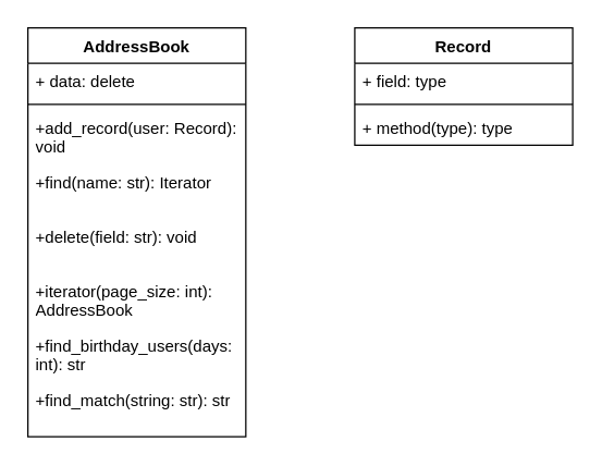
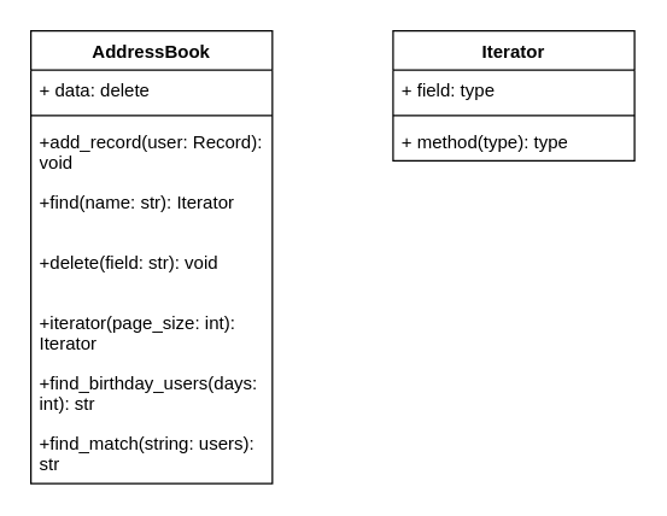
  <mxCell id="0" />
  <mxCell id="1" parent="0" />
  <mxCell id="2" value="AddressBook" style="swimlane;fontStyle=1;align=center;verticalAlign=top;childLayout=stackLayout;horizontal=1;startSize=26;horizontalStack=0;resizeParent=1;resizeParentMax=0;resizeLast=0;collapsible=1;marginBottom=0;whiteSpace=wrap;html=1;" parent="1" vertex="1"><mxGeometry x="20" y="20" width="160" height="300" as="geometry"><mxRectangle x="90" y="670" width="100" height="30" as="alternateBounds" /></mxGeometry></mxCell>
  <mxCell id="3" value="+ data: delete" style="text;strokeColor=none;fillColor=none;align=left;verticalAlign=top;spacingLeft=4;spacingRight=4;overflow=hidden;rotatable=0;points=[[0,0.5],[1,0.5]];portConstraint=eastwest;whiteSpace=wrap;html=1;" parent="2" vertex="1"><mxGeometry y="26" width="160" height="26" as="geometry" /></mxCell>
  <mxCell id="4" value="" style="line;strokeWidth=1;fillColor=none;align=left;verticalAlign=middle;spacingTop=-1;spacingLeft=3;spacingRight=3;rotatable=0;labelPosition=right;points=[];portConstraint=eastwest;strokeColor=inherit;" parent="2" vertex="1"><mxGeometry y="52" width="160" height="8" as="geometry" /></mxCell>
  <mxCell id="5" value="+add_record(user: Record): void" style="text;strokeColor=none;fillColor=none;align=left;verticalAlign=top;spacingLeft=4;spacingRight=4;overflow=hidden;rotatable=0;points=[[0,0.5],[1,0.5]];portConstraint=eastwest;whiteSpace=wrap;html=1;" parent="2" vertex="1"><mxGeometry y="60" width="160" height="40" as="geometry" /></mxCell>
  <mxCell id="6" value="+find(name: str): Iterator" style="text;strokeColor=none;fillColor=none;align=left;verticalAlign=top;spacingLeft=4;spacingRight=4;overflow=hidden;rotatable=0;points=[[0,0.5],[1,0.5]];portConstraint=eastwest;whiteSpace=wrap;html=1;" vertex="1" parent="2"><mxGeometry y="100" width="160" height="40" as="geometry" /></mxCell>
  <mxCell id="7" value="+delete(field: str): void" style="text;strokeColor=none;fillColor=none;align=left;verticalAlign=top;spacingLeft=4;spacingRight=4;overflow=hidden;rotatable=0;points=[[0,0.5],[1,0.5]];portConstraint=eastwest;whiteSpace=wrap;html=1;" vertex="1" parent="2"><mxGeometry y="140" width="160" height="40" as="geometry" /></mxCell>
- <mxCell id="8" value="+iterator(page_size: int): AddressBook" style="text;strokeColor=none;fillColor=none;align=left;verticalAlign=top;spacingLeft=4;spacingRight=4;overflow=hidden;rotatable=0;points=[[0,0.5],[1,0.5]];portConstraint=eastwest;whiteSpace=wrap;html=1;" vertex="1" parent="2"><mxGeometry y="180" width="160" height="40" as="geometry" /></mxCell>
+ <mxCell id="8" value="+iterator(page_size: int): Iterator" style="text;strokeColor=none;fillColor=none;align=left;verticalAlign=top;spacingLeft=4;spacingRight=4;overflow=hidden;rotatable=0;points=[[0,0.5],[1,0.5]];portConstraint=eastwest;whiteSpace=wrap;html=1;" vertex="1" parent="2"><mxGeometry y="180" width="160" height="40" as="geometry" /></mxCell>
  <mxCell id="9" value="+find_birthday_users(days: int): str" style="text;strokeColor=none;fillColor=none;align=left;verticalAlign=top;spacingLeft=4;spacingRight=4;overflow=hidden;rotatable=0;points=[[0,0.5],[1,0.5]];portConstraint=eastwest;whiteSpace=wrap;html=1;" vertex="1" parent="2"><mxGeometry y="220" width="160" height="40" as="geometry" /></mxCell>
- <mxCell id="10" value="+find_match(string: str): str" style="text;strokeColor=none;fillColor=none;align=left;verticalAlign=top;spacingLeft=4;spacingRight=4;overflow=hidden;rotatable=0;points=[[0,0.5],[1,0.5]];portConstraint=eastwest;whiteSpace=wrap;html=1;" vertex="1" parent="2"><mxGeometry y="260" width="160" height="40" as="geometry" /></mxCell>
- <mxCell id="11" value="Record" style="swimlane;fontStyle=1;align=center;verticalAlign=top;childLayout=stackLayout;horizontal=1;startSize=26;horizontalStack=0;resizeParent=1;resizeParentMax=0;resizeLast=0;collapsible=1;marginBottom=0;whiteSpace=wrap;html=1;" vertex="1" parent="1"><mxGeometry x="260" y="20" width="160" height="86" as="geometry" /></mxCell>
+ <mxCell id="10" value="+find_match(string: users): str" style="text;strokeColor=none;fillColor=none;align=left;verticalAlign=top;spacingLeft=4;spacingRight=4;overflow=hidden;rotatable=0;points=[[0,0.5],[1,0.5]];portConstraint=eastwest;whiteSpace=wrap;html=1;" vertex="1" parent="2"><mxGeometry y="260" width="160" height="40" as="geometry" /></mxCell>
+ <mxCell id="11" value="Iterator" style="swimlane;fontStyle=1;align=center;verticalAlign=top;childLayout=stackLayout;horizontal=1;startSize=26;horizontalStack=0;resizeParent=1;resizeParentMax=0;resizeLast=0;collapsible=1;marginBottom=0;whiteSpace=wrap;html=1;" vertex="1" parent="1"><mxGeometry x="260" y="20" width="160" height="86" as="geometry" /></mxCell>
  <mxCell id="12" value="+ field: type" style="text;strokeColor=none;fillColor=none;align=left;verticalAlign=top;spacingLeft=4;spacingRight=4;overflow=hidden;rotatable=0;points=[[0,0.5],[1,0.5]];portConstraint=eastwest;whiteSpace=wrap;html=1;" vertex="1" parent="11"><mxGeometry y="26" width="160" height="26" as="geometry" /></mxCell>
  <mxCell id="13" value="" style="line;strokeWidth=1;fillColor=none;align=left;verticalAlign=middle;spacingTop=-1;spacingLeft=3;spacingRight=3;rotatable=0;labelPosition=right;points=[];portConstraint=eastwest;strokeColor=inherit;" vertex="1" parent="11"><mxGeometry y="52" width="160" height="8" as="geometry" /></mxCell>
  <mxCell id="14" value="+ method(type): type" style="text;strokeColor=none;fillColor=none;align=left;verticalAlign=top;spacingLeft=4;spacingRight=4;overflow=hidden;rotatable=0;points=[[0,0.5],[1,0.5]];portConstraint=eastwest;whiteSpace=wrap;html=1;" vertex="1" parent="11"><mxGeometry y="60" width="160" height="26" as="geometry" /></mxCell>
